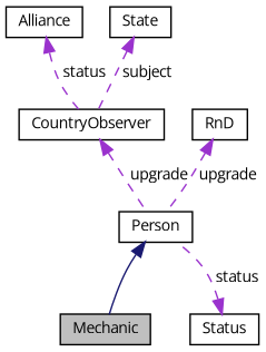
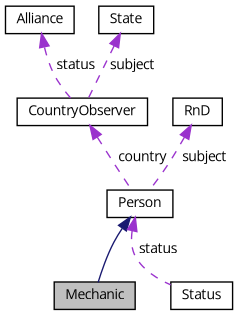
  digraph {
    fontname="Open Sans"
    node [color=black fillcolor=white fontname="Open Sans" fontsize=10 shape=record style=filled]
    edge [color=darkorchid3 dir=back fontname="Open Sans" fontsize=10 labelfontname=Helvetica labelfontsize=10 style=dashed]
    n1 [fillcolor=grey75 fontcolor=black height=0.2 label=Mechanic width=0.4]
    n2 [height=0.2 label=Person width=0.4]
    n3 [height=0.2 label=CountryObserver width=0.4]
    n4 [height=0.2 label=Alliance width=0.4]
    n5 [height=0.2 label=State width=0.4]
    n6 [height=0.2 label=RnD width=0.4]
    n7 [height=0.2 label=Status width=0.4]
    n2 -> n1 [color=midnightblue style=solid]
-   n3 -> n2 [label=" upgrade"]
+   n3 -> n2 [label=" country"]
    n4 -> n3 [label=" status"]
    n5 -> n3 [label=" subject"]
-   n6 -> n2 [label=" upgrade"]
-   n7 -> n2 [label=" status"]
+   n6 -> n2 [label=" subject"]
+   n2 -> n7 [label=" status"]
  }
